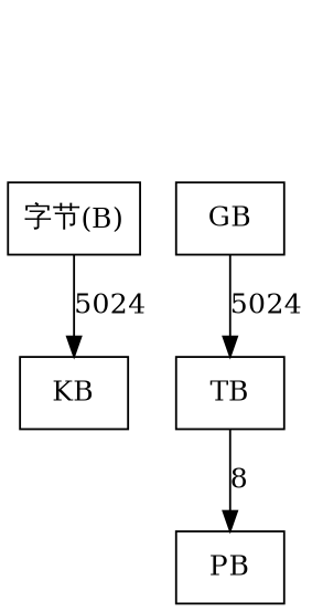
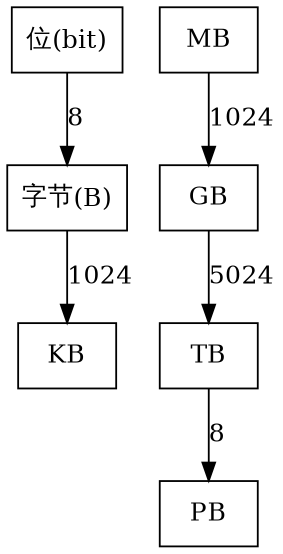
  digraph {
    rankdir=TB
    node [shape=mrecord]
+   n1 [label="位(bit)"]
    n2 [label="字节(B)"]
    KB
+   MB
    GB
    TB
    PB
-   n2 -> KB [label=5024]
+   n1 -> n2 [label=8]
+   n2 -> KB [label=1024]
+   MB -> GB [label=1024]
    GB -> TB [label=5024]
    TB -> PB [label=8]
  }
